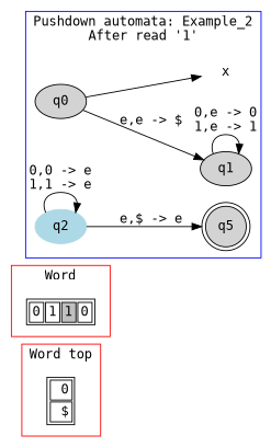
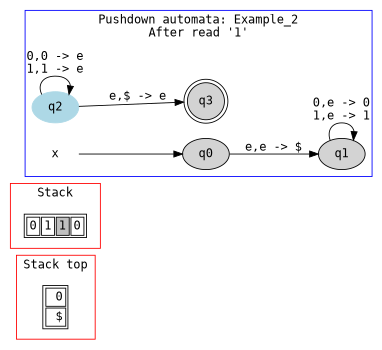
  digraph {
    fontname="DejaVu Sans Mono"
    rankdir=LR
    node [fontname="DejaVu Sans Mono" style=filled]
    edge [fontname="DejaVu Sans Mono"]
    n1 [label=<<TABLE> <TR> <TD> 0</TD> </TR> <TR> <TD> $</TD> </TR> </TABLE>> shape=plaintext style=""]
    n2 [label=<<TABLE> <TR> <TD><FONT>0</FONT></TD> <TD><FONT>1</FONT></TD> <TD BGCOLOR="gray"><FONT>1</FONT></TD> <TD><FONT>0</FONT></TD> </TR> </TABLE>> shape=plaintext style=""]
    q0
    q1
    q2 [color=lightblue]
-   q3 [shape=doublecircle label=q5]
+   q3 [shape=doublecircle]
    x [color=white]
    subgraph cluster_1 {
      color=red
-     label="Word top"
+     label="Stack top"
      n1
    }
    subgraph cluster_2 {
      color=red
-     label=Word
+     label=Stack
      n2
    }
    subgraph cluster_3 {
      color=blue
      label="Pushdown automata: Example_2\nAfter read '1'"
      q0
      q1
      q2
      q3
      x
    }
    q0 -> q1 [label="e,e -> $"]
    q1 -> q1 [label="0,e -> 0\n1,e -> 1"]
    q2 -> q2 [label="0,0 -> e\n1,1 -> e"]
    q2 -> q3 [label="e,$ -> e"]
-   q0 -> x
+   x -> q0
  }
